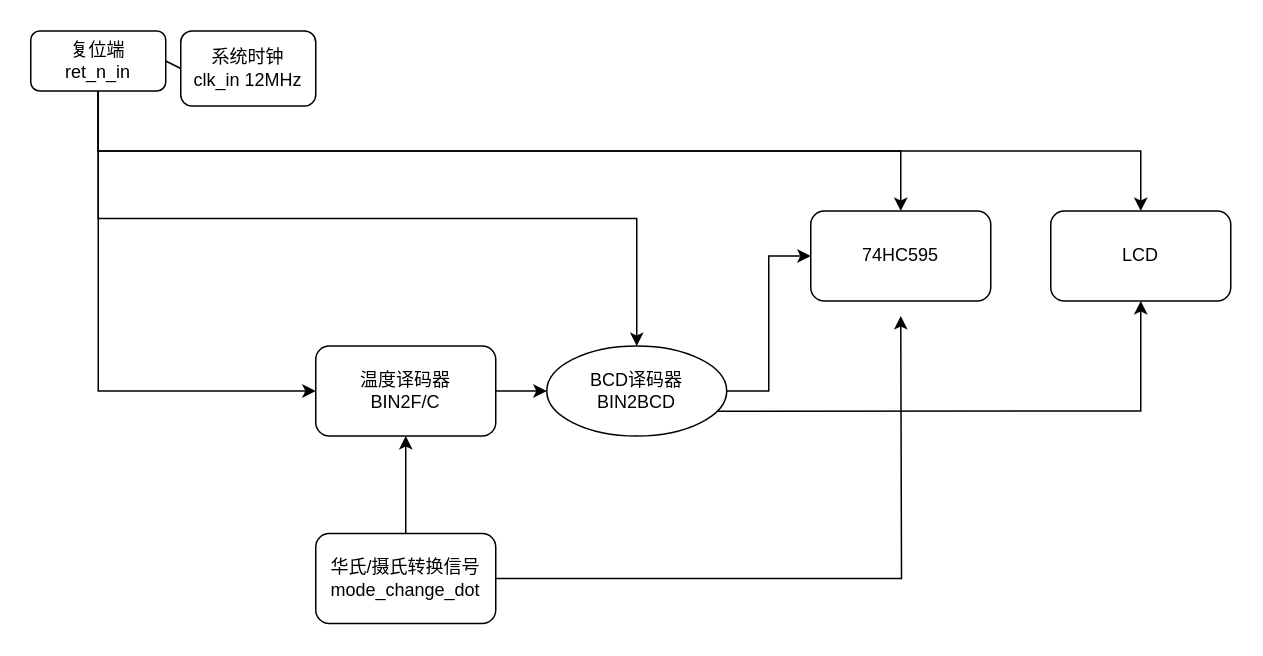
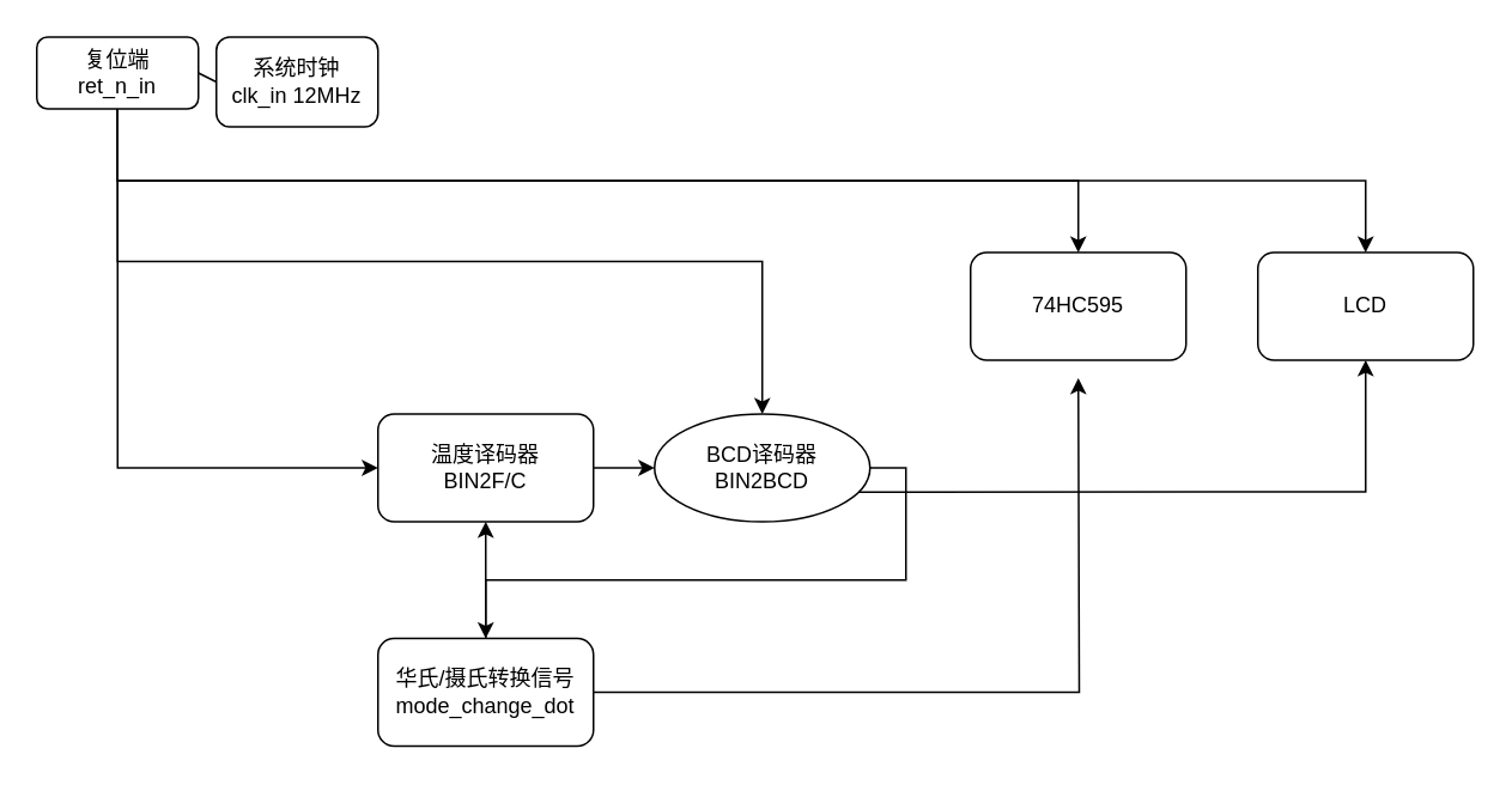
  <mxCell id="0" />
  <mxCell id="1" parent="0" />
  <mxCell id="2" value="系统时钟&lt;br&gt;clk_in 12MHz" style="rounded=1;whiteSpace=wrap;html=1;" vertex="1" parent="1"><mxGeometry x="120" y="20" width="90" height="50" as="geometry" /></mxCell>
  <mxCell id="3" style="edgeStyle=orthogonalEdgeStyle;rounded=0;orthogonalLoop=1;jettySize=auto;html=1;exitX=1;exitY=0.5;exitDx=0;exitDy=0;entryX=0;entryY=0.5;entryDx=0;entryDy=0;" edge="1" parent="1" source="4" target="17"><mxGeometry relative="1" as="geometry" /></mxCell>
  <mxCell id="4" value="温度译码器&lt;br&gt;BIN2F/C" style="rounded=1;whiteSpace=wrap;html=1;" vertex="1" parent="1"><mxGeometry x="210" y="230" width="120" height="60" as="geometry" /></mxCell>
  <mxCell id="5" value="74HC595" style="rounded=1;whiteSpace=wrap;html=1;" vertex="1" parent="1"><mxGeometry x="540" y="140" width="120" height="60" as="geometry" /></mxCell>
  <mxCell id="6" value="LCD" style="rounded=1;whiteSpace=wrap;html=1;" vertex="1" parent="1"><mxGeometry x="700" y="140" width="120" height="60" as="geometry" /></mxCell>
  <mxCell id="7" style="edgeStyle=orthogonalEdgeStyle;rounded=0;orthogonalLoop=1;jettySize=auto;html=1;exitX=0.5;exitY=1;exitDx=0;exitDy=0;entryX=0;entryY=0.5;entryDx=0;entryDy=0;" edge="1" parent="1" source="11" target="4"><mxGeometry relative="1" as="geometry" /></mxCell>
  <mxCell id="8" style="edgeStyle=orthogonalEdgeStyle;rounded=0;orthogonalLoop=1;jettySize=auto;html=1;exitX=0.5;exitY=1;exitDx=0;exitDy=0;entryX=0.5;entryY=0;entryDx=0;entryDy=0;" edge="1" parent="1" source="11" target="17"><mxGeometry relative="1" as="geometry" /></mxCell>
  <mxCell id="9" style="edgeStyle=orthogonalEdgeStyle;rounded=0;orthogonalLoop=1;jettySize=auto;html=1;exitX=0.5;exitY=1;exitDx=0;exitDy=0;entryX=0.5;entryY=0;entryDx=0;entryDy=0;" edge="1" parent="1" source="11" target="5"><mxGeometry relative="1" as="geometry" /></mxCell>
  <mxCell id="10" style="edgeStyle=orthogonalEdgeStyle;rounded=0;orthogonalLoop=1;jettySize=auto;html=1;exitX=0.5;exitY=1;exitDx=0;exitDy=0;entryX=0.5;entryY=0;entryDx=0;entryDy=0;" edge="1" parent="1" source="11" target="6"><mxGeometry relative="1" as="geometry" /></mxCell>
  <mxCell id="11" value="复位端&lt;br&gt;ret_n_in" style="rounded=1;whiteSpace=wrap;html=1;" vertex="1" parent="1"><mxGeometry x="20" y="20" width="90" height="40" as="geometry" /></mxCell>
  <mxCell id="12" style="edgeStyle=orthogonalEdgeStyle;rounded=0;orthogonalLoop=1;jettySize=auto;html=1;exitX=0.5;exitY=0;exitDx=0;exitDy=0;entryX=0.5;entryY=1;entryDx=0;entryDy=0;" edge="1" parent="1" source="14" target="4"><mxGeometry relative="1" as="geometry" /></mxCell>
  <mxCell id="13" style="edgeStyle=orthogonalEdgeStyle;rounded=0;orthogonalLoop=1;jettySize=auto;html=1;exitX=1;exitY=0.5;exitDx=0;exitDy=0;" edge="1" parent="1" source="14"><mxGeometry relative="1" as="geometry"><mxPoint x="600" y="210" as="targetPoint" /></mxGeometry></mxCell>
  <mxCell id="14" value="华氏/摄氏转换信号&lt;br&gt;mode_change_dot" style="rounded=1;whiteSpace=wrap;html=1;" vertex="1" parent="1"><mxGeometry x="210" y="355" width="120" height="60" as="geometry" /></mxCell>
- <mxCell id="15" style="edgeStyle=orthogonalEdgeStyle;rounded=0;orthogonalLoop=1;jettySize=auto;html=1;exitX=1;exitY=0.5;exitDx=0;exitDy=0;entryX=0;entryY=0.5;entryDx=0;entryDy=0;" edge="1" parent="1" source="17" target="5"><mxGeometry relative="1" as="geometry" /></mxCell>
+ <mxCell id="15" style="edgeStyle=orthogonalEdgeStyle;rounded=0;orthogonalLoop=1;jettySize=auto;html=1;exitX=1;exitY=0.5;exitDx=0;exitDy=0;" edge="1" parent="1" source="17" target="14"><mxGeometry relative="1" as="geometry" /></mxCell>
  <mxCell id="16" style="edgeStyle=orthogonalEdgeStyle;rounded=0;orthogonalLoop=1;jettySize=auto;html=1;exitX=1;exitY=0.75;exitDx=0;exitDy=0;entryX=0.5;entryY=1;entryDx=0;entryDy=0;" edge="1" parent="1" source="17" target="6"><mxGeometry relative="1" as="geometry" /></mxCell>
  <mxCell id="17" value="BCD译码器&lt;br&gt;BIN2BCD" style="ellipse;whiteSpace=wrap;html=1;" vertex="1" parent="1"><mxGeometry x="364" y="230" width="120" height="60" as="geometry" /></mxCell>
  <mxCell id="18" value="" style="endArrow=none;html=1;rounded=0;entryX=0;entryY=0.5;entryDx=0;entryDy=0;exitX=1;exitY=0.5;exitDx=0;exitDy=0;" edge="1" parent="1" source="11" target="2"><mxGeometry width="50" height="50" relative="1" as="geometry"><mxPoint x="410" y="250" as="sourcePoint" /><mxPoint x="460" y="200" as="targetPoint" /></mxGeometry></mxCell>
